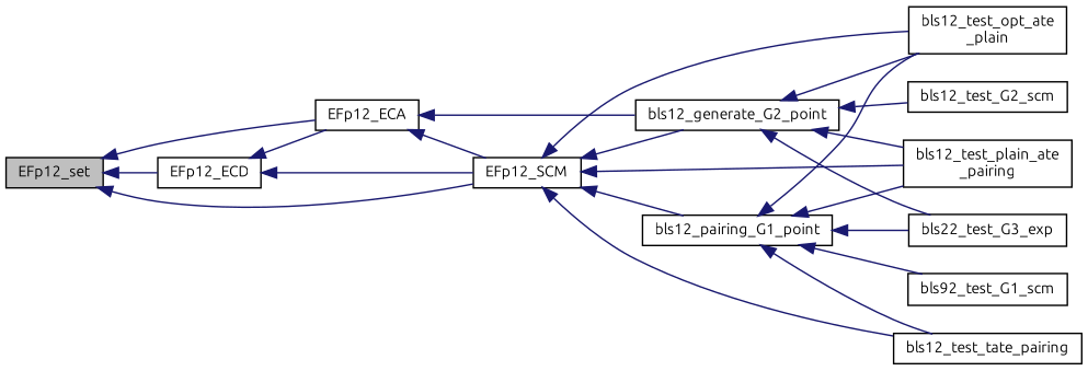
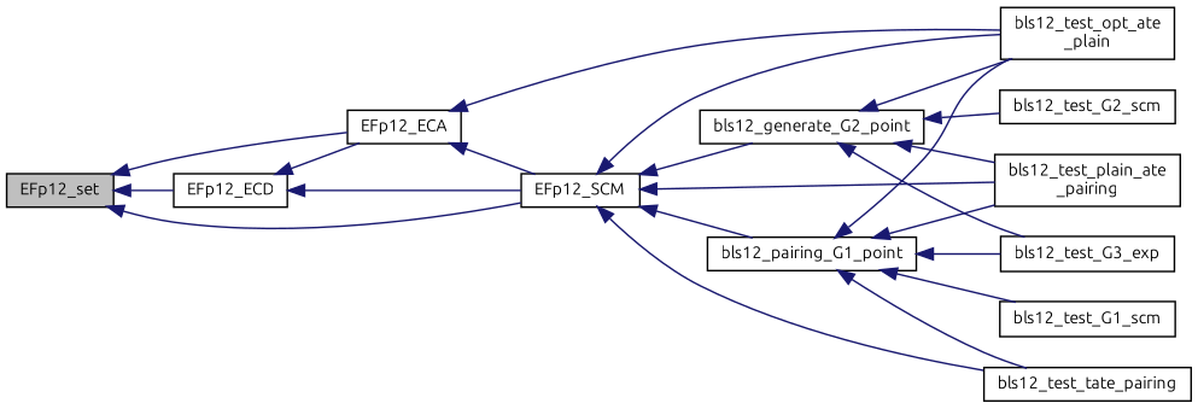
  digraph {
    fontname=Ubuntu
    rankdir=LR
    node [color=black fillcolor=white fontname=Ubuntu fontsize=10 shape=record style=filled]
    edge [color=midnightblue dir=back fontname=Ubuntu fontsize=10 labelfontname=Helvetica labelfontsize=10 style=solid]
    n1 [fillcolor=grey75 fontcolor=black height=0.2 label=EFp12_set width=0.4]
    n2 [height=0.2 label=EFp12_ECA width=0.4]
    n3 [height=0.2 label=EFp12_SCM width=0.4]
    n4 [height=0.2 label=EFp12_ECD width=0.4]
    n5 [height=0.2 label=bls12_generate_G2_point width=0.4]
    n6 [height=0.2 label="bls12_test_opt_ate\l_plain" width=0.4]
    n7 [height=0.2 label="bls12_test_plain_ate\l_pairing" width=0.4]
    n8 [height=0.2 label=bls12_pairing_G1_point width=0.4]
    n9 [height=0.2 label=bls12_test_tate_pairing width=0.4]
    n10 [height=0.2 label=bls12_test_G2_scm width=0.4]
-   n11 [height=0.2 label=bls22_test_G3_exp width=0.4]
-   n12 [height=0.2 label=bls92_test_G1_scm width=0.4]
+   n11 [height=0.2 label=bls12_test_G3_exp width=0.4]
+   n12 [height=0.2 label=bls12_test_G1_scm width=0.4]
    n1 -> n2
    n1 -> n3
    n1 -> n4
    n2 -> n3
-   n2 -> n5
+   n2 -> n6
    n3 -> n5
    n3 -> n6
    n3 -> n7
    n3 -> n8
    n3 -> n9
    n4 -> n2
    n4 -> n3
    n5 -> n6
    n5 -> n7
    n5 -> n10
    n5 -> n11
    n8 -> n6
    n8 -> n7
    n8 -> n9
    n8 -> n11
    n8 -> n12
  }
